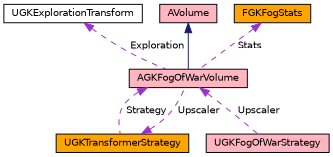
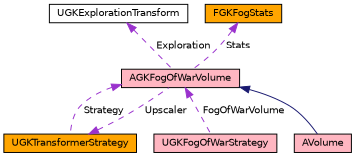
  digraph {
    node [color=black fillcolor=lightpink fontname=Helvetica fontsize=10 shape=record style=filled]
    edge [color=darkorchid3 dir=back fontname=Helvetica fontsize=10 labelfontname=Helvetica labelfontsize=10 style=dashed]
    n1 [fillcolor=white fontcolor=black height=0.2 label=UGKExplorationTransform width=0.4]
    n2 [height=0.2 label=AGKFogOfWarVolume width=0.4]
    n3 [fillcolor=orange height=0.2 label=UGKTransformerStrategy width=0.4]
    n4 [height=0.2 label=UGKFogOfWarStrategy width=0.4]
    n5 [height=0.2 label=AVolume width=0.4]
    n6 [fillcolor=orange height=0.2 label=FGKFogStats width=0.4]
    n1 -> n2 [label=" Exploration"]
    n2 -> n3 [label=" Strategy"]
-   n2 -> n4 [label=" Upscaler"]
+   n2 -> n4 [label=" FogOfWarVolume"]
    n3 -> n2 [label=" Upscaler"]
-   n5 -> n2 [color=midnightblue style=solid]
+   n2 -> n5 [color=midnightblue style=solid]
    n6 -> n2 [label=" Stats"]
  }
